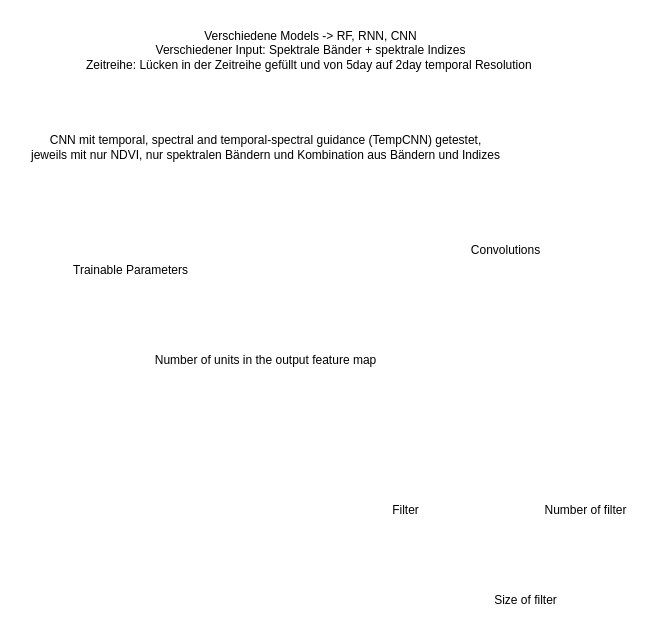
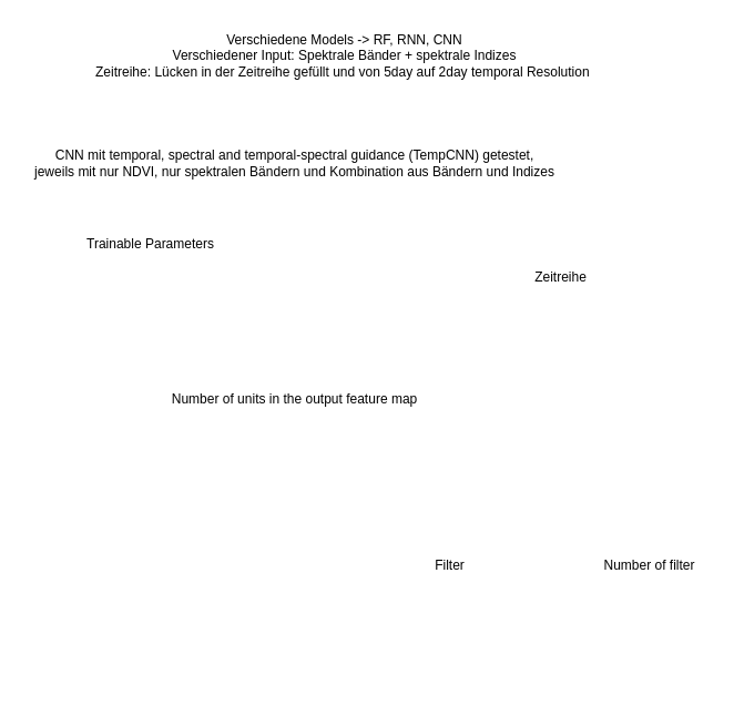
  <mxCell id="0" />
  <mxCell id="1" parent="0" />
- <mxCell id="2" value="Trainable Parameters" style="text;html=1;align=center;verticalAlign=middle;resizable=0;points=[];autosize=1;strokeColor=none;fillColor=none;" parent="1" vertex="1"><mxGeometry x="60" y="255" width="140" height="30" as="geometry" /></mxCell>
+ <mxCell id="2" value="Trainable Parameters" style="text;html=1;align=center;verticalAlign=middle;resizable=0;points=[];autosize=1;strokeColor=none;fillColor=none;" parent="1" vertex="1"><mxGeometry x="65" y="205" width="140" height="30" as="geometry" /></mxCell>
  <mxCell id="3" value="Number of units in the output feature map" style="text;html=1;align=center;verticalAlign=middle;resizable=0;points=[];autosize=1;strokeColor=none;fillColor=none;" parent="1" vertex="1"><mxGeometry x="145" y="345" width="240" height="30" as="geometry" /></mxCell>
  <mxCell id="4" value="Filter" style="text;html=1;align=center;verticalAlign=middle;resizable=0;points=[];autosize=1;strokeColor=none;fillColor=none;" parent="1" vertex="1"><mxGeometry x="380" y="495" width="50" height="30" as="geometry" /></mxCell>
- <mxCell id="5" value="Convolutions" style="text;html=1;align=center;verticalAlign=middle;resizable=0;points=[];autosize=1;strokeColor=none;fillColor=none;" parent="1" vertex="1"><mxGeometry x="460" y="235" width="90" height="30" as="geometry" /></mxCell>
+ <mxCell id="5" value="Zeitreihe" style="text;html=1;align=center;verticalAlign=middle;resizable=0;points=[];autosize=1;strokeColor=none;fillColor=none;" parent="1" vertex="1"><mxGeometry x="460" y="235" width="90" height="30" as="geometry" /></mxCell>
  <mxCell id="6" value="Number of filter" style="text;html=1;align=center;verticalAlign=middle;resizable=0;points=[];autosize=1;strokeColor=none;fillColor=none;" parent="1" vertex="1"><mxGeometry x="530" y="495" width="110" height="30" as="geometry" /></mxCell>
- <mxCell id="7" value="Size of filter" style="text;html=1;align=center;verticalAlign=middle;resizable=0;points=[];autosize=1;strokeColor=none;fillColor=none;" parent="1" vertex="1"><mxGeometry x="480" y="585" width="90" height="30" as="geometry" /></mxCell>
  <mxCell id="8" value="Verschiedene Models -&amp;gt; RF, RNN, CNN&lt;br&gt;Verschiedener Input: Spektrale Bänder + spektrale Indizes&lt;br&gt;Zeitreihe: Lücken in der Zeitreihe gefüllt und von 5day auf 2day temporal Resolution&amp;nbsp;" style="text;html=1;align=center;verticalAlign=middle;resizable=0;points=[];autosize=1;strokeColor=none;fillColor=none;" parent="1" vertex="1"><mxGeometry x="75" y="20" width="470" height="60" as="geometry" /></mxCell>
  <mxCell id="9" value="CNN mit temporal, spectral and temporal-spectral guidance (TempCNN) getestet, &lt;br&gt;jeweils mit nur NDVI, nur spektralen Bändern und Kombination aus Bändern und Indizes" style="text;html=1;align=center;verticalAlign=middle;resizable=0;points=[];autosize=1;strokeColor=none;fillColor=none;" parent="1" vertex="1"><mxGeometry x="20" y="127" width="490" height="40" as="geometry" /></mxCell>
